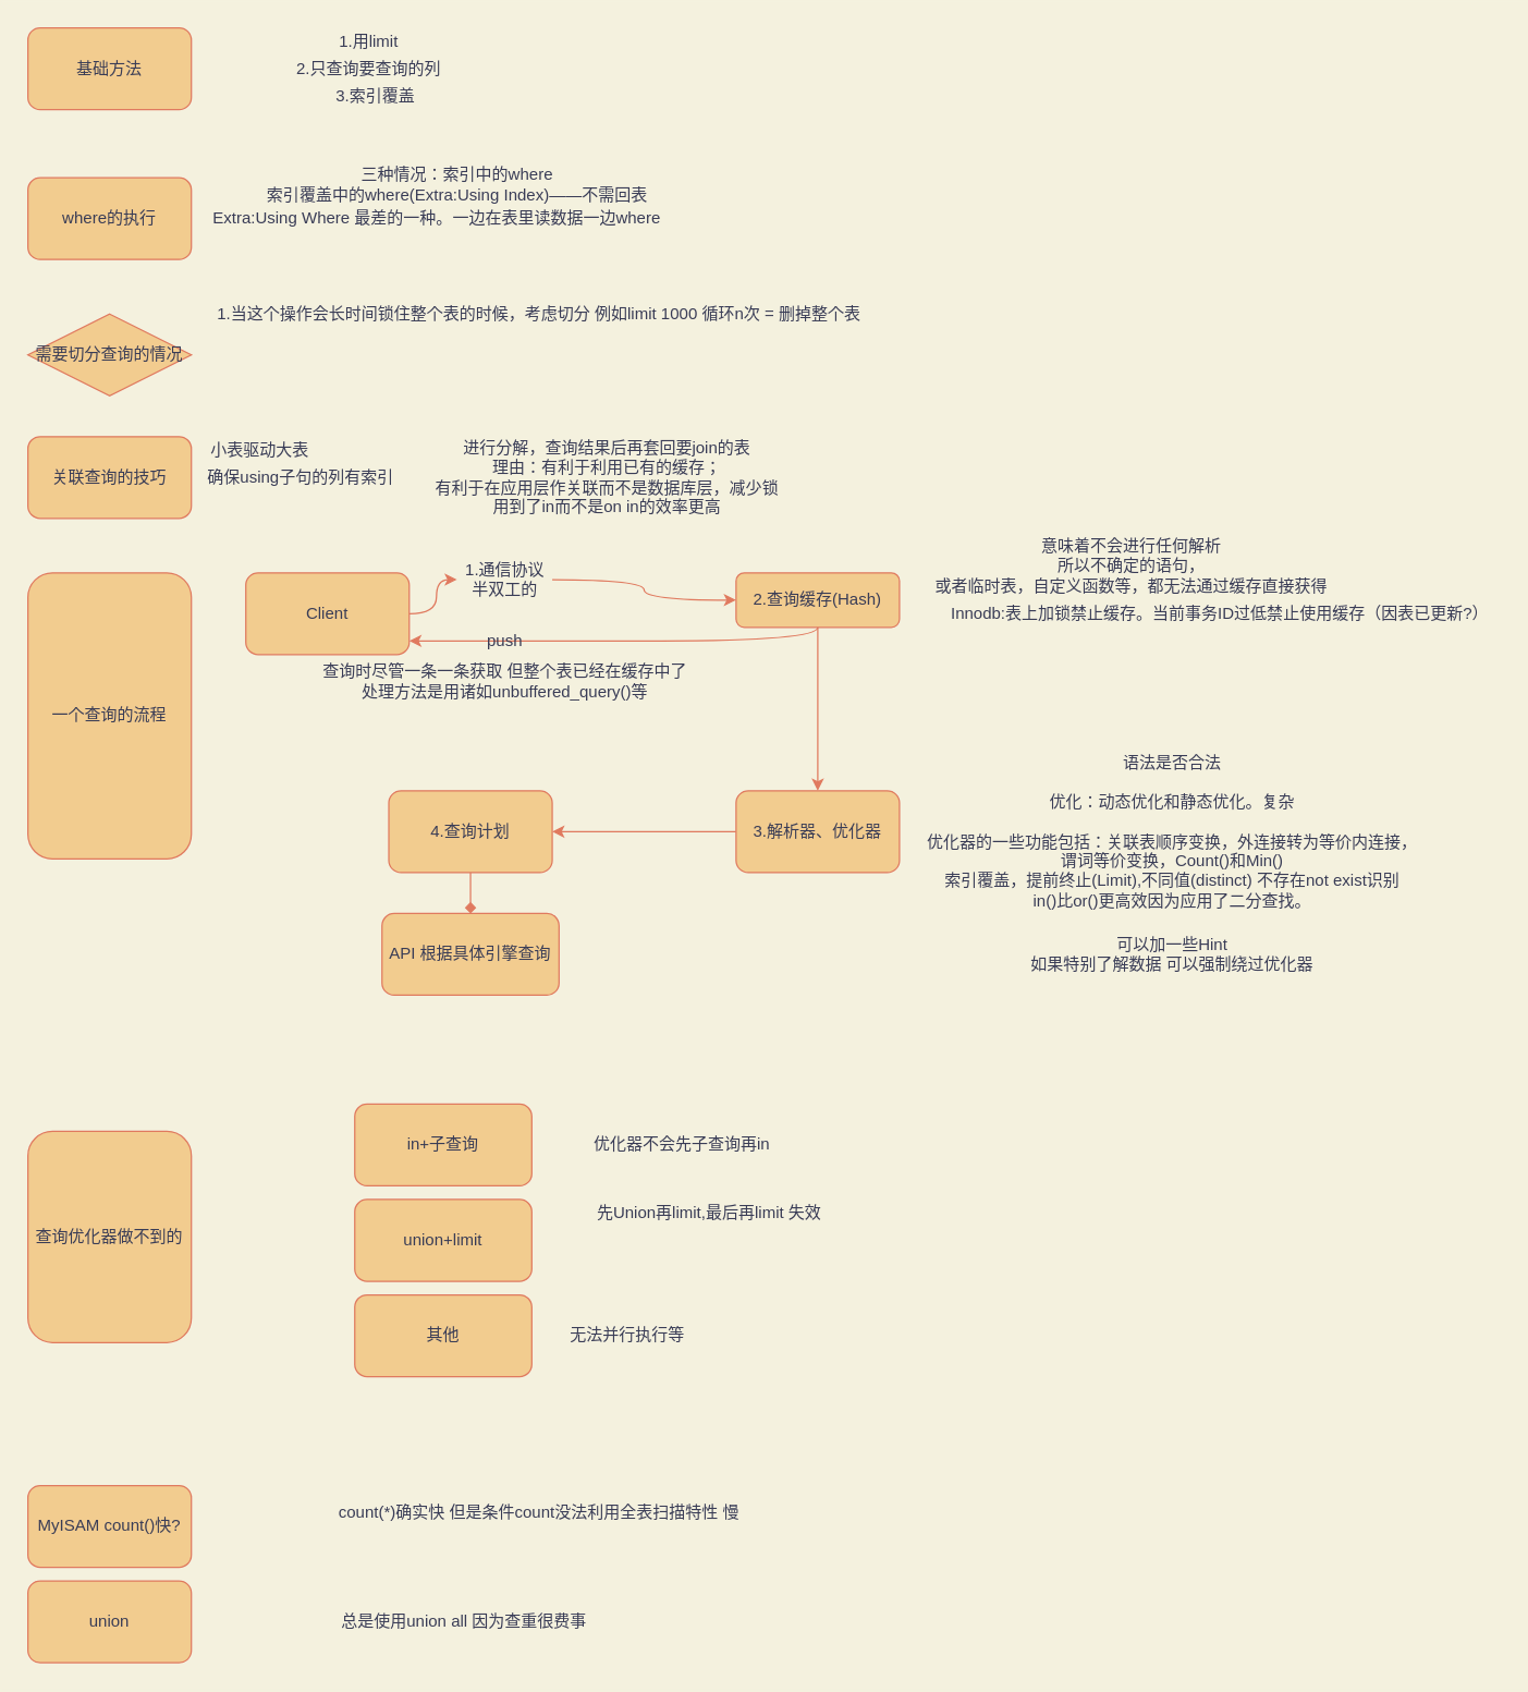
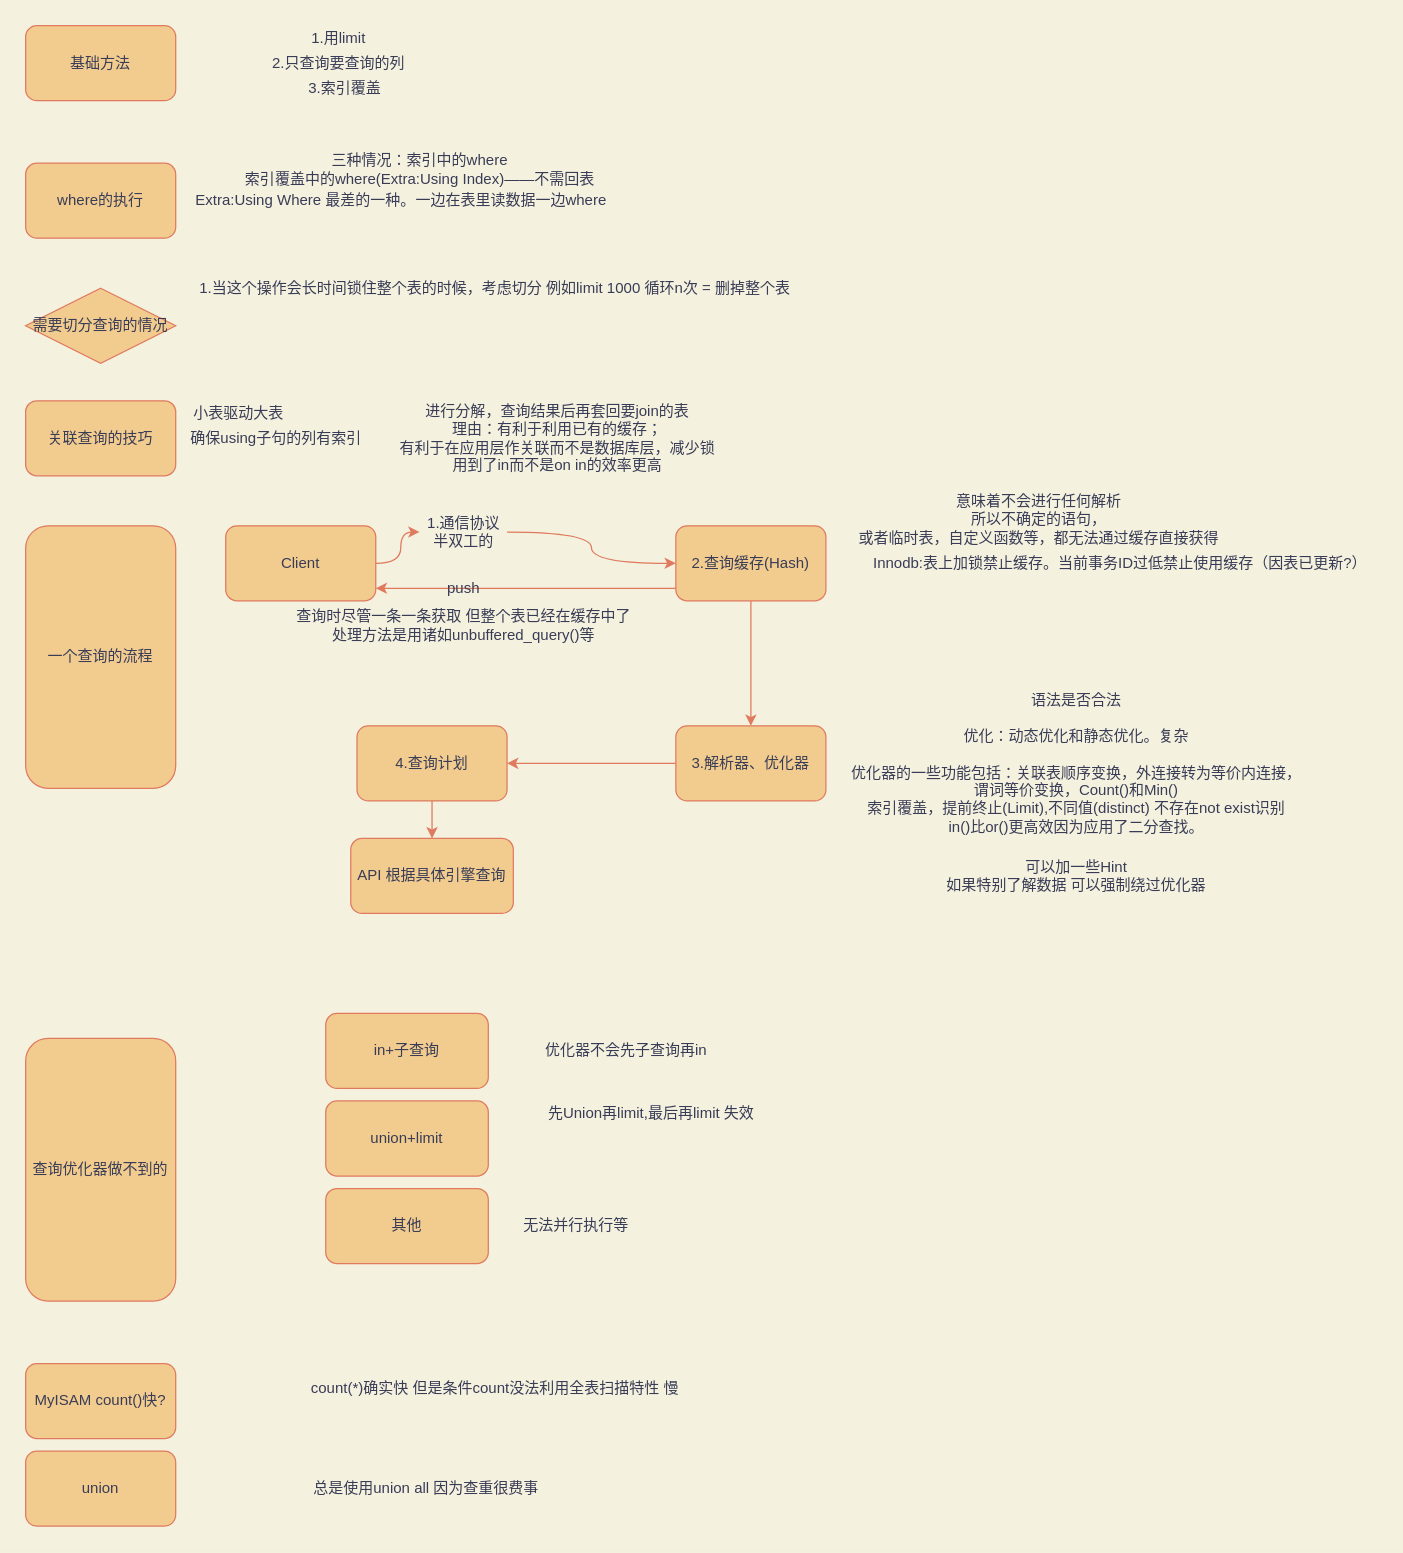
  <mxCell id="0" />
  <mxCell id="1" parent="0" />
  <mxCell id="2" value="基础方法" style="whiteSpace=wrap;html=1;sketch=0;strokeColor=#E07A5F;fillColor=#F2CC8F;fontColor=#393C56;rounded=1;" parent="1" vertex="1"><mxGeometry x="20" y="20" width="120" height="60" as="geometry" /></mxCell>
  <mxCell id="3" value="1.用limit" style="text;html=1;align=center;verticalAlign=middle;resizable=0;points=[];autosize=1;fontColor=#393C56;rounded=1;" parent="1" vertex="1"><mxGeometry x="240" y="20" width="60" height="20" as="geometry" /></mxCell>
  <mxCell id="4" value="2.只查询要查询的列" style="text;html=1;align=center;verticalAlign=middle;resizable=0;points=[];autosize=1;fontColor=#393C56;rounded=1;" parent="1" vertex="1"><mxGeometry x="210" y="40" width="120" height="20" as="geometry" /></mxCell>
  <mxCell id="5" value="3.索引覆盖" style="text;html=1;align=center;verticalAlign=middle;resizable=0;points=[];autosize=1;fontColor=#393C56;rounded=1;" parent="1" vertex="1"><mxGeometry x="240" y="60" width="70" height="20" as="geometry" /></mxCell>
  <mxCell id="6" value="where的执行" style="whiteSpace=wrap;html=1;sketch=0;strokeColor=#E07A5F;fillColor=#F2CC8F;fontColor=#393C56;rounded=1;" parent="1" vertex="1"><mxGeometry x="20" y="130" width="120" height="60" as="geometry" /></mxCell>
  <mxCell id="7" value="三种情况：索引中的where&lt;br&gt;索引覆盖中的where(Extra:Using Index)——不需回表" style="text;html=1;align=center;verticalAlign=middle;resizable=0;points=[];autosize=1;fontColor=#393C56;rounded=1;" parent="1" vertex="1"><mxGeometry x="190" y="120" width="290" height="30" as="geometry" /></mxCell>
  <mxCell id="8" value="Extra:Using Where 最差的一种。一边在表里读数据一边where" style="text;html=1;align=center;verticalAlign=middle;resizable=0;points=[];autosize=1;fontColor=#393C56;rounded=1;" parent="1" vertex="1"><mxGeometry x="150" y="150" width="340" height="20" as="geometry" /></mxCell>
  <mxCell id="9" value="需要切分查询的情况" style="rhombus;whiteSpace=wrap;html=1;sketch=0;strokeColor=#E07A5F;fillColor=#F2CC8F;fontColor=#393C56;" parent="1" vertex="1"><mxGeometry x="20" y="230" width="120" height="60" as="geometry" /></mxCell>
  <mxCell id="10" value="1.当这个操作会长时间锁住整个表的时候，考虑切分 例如limit 1000 循环n次 = 删掉整个表" style="text;html=1;align=center;verticalAlign=middle;resizable=0;points=[];autosize=1;fontColor=#393C56;rounded=1;" parent="1" vertex="1"><mxGeometry x="150" y="220" width="490" height="20" as="geometry" /></mxCell>
  <mxCell id="11" value="关联查询的技巧" style="whiteSpace=wrap;html=1;sketch=0;strokeColor=#E07A5F;fillColor=#F2CC8F;fontColor=#393C56;rounded=1;" parent="1" vertex="1"><mxGeometry x="20" y="320" width="120" height="60" as="geometry" /></mxCell>
  <mxCell id="12" value="小表驱动大表" style="text;html=1;align=center;verticalAlign=middle;resizable=0;points=[];autosize=1;fontColor=#393C56;rounded=1;" parent="1" vertex="1"><mxGeometry x="145" y="320" width="90" height="20" as="geometry" /></mxCell>
  <mxCell id="13" value="进行分解，查询结果后再套回要join的表&lt;br&gt;理由：有利于利用已有的缓存；&lt;br&gt;有利于在应用层作关联而不是数据库层，减少锁&lt;br&gt;用到了in而不是on in的效率更高" style="text;html=1;align=center;verticalAlign=middle;resizable=0;points=[];autosize=1;fontColor=#393C56;rounded=1;" parent="1" vertex="1"><mxGeometry x="310" y="320" width="270" height="60" as="geometry" /></mxCell>
  <mxCell id="14" value="一个查询的流程" style="whiteSpace=wrap;html=1;sketch=0;strokeColor=#E07A5F;fillColor=#F2CC8F;fontColor=#393C56;rounded=1;" parent="1" vertex="1"><mxGeometry x="20" y="420" width="120" height="210" as="geometry" /></mxCell>
  <mxCell id="15" value="" style="edgeStyle=orthogonalEdgeStyle;sketch=0;orthogonalLoop=1;jettySize=auto;html=1;strokeColor=#E07A5F;fillColor=#F2CC8F;fontColor=#393C56;labelBackgroundColor=#F4F1DE;curved=1;" parent="1" source="17" target="19" edge="1"><mxGeometry relative="1" as="geometry" /></mxCell>
  <mxCell id="16" style="edgeStyle=orthogonalEdgeStyle;sketch=0;orthogonalLoop=1;jettySize=auto;html=1;strokeColor=#E07A5F;fillColor=#F2CC8F;fontColor=#393C56;labelBackgroundColor=#F4F1DE;curved=1;" parent="1" source="17" target="24" edge="1"><mxGeometry relative="1" as="geometry"><Array as="points"><mxPoint x="370" y="470" /><mxPoint x="370" y="470" /></Array></mxGeometry></mxCell>
- <mxCell id="17" value="2.查询缓存(Hash)" style="whiteSpace=wrap;html=1;sketch=0;strokeColor=#E07A5F;fillColor=#F2CC8F;fontColor=#393C56;rounded=1;" parent="1" vertex="1"><mxGeometry x="540" y="420" width="120" height="40" as="geometry" /></mxCell>
+ <mxCell id="17" value="2.查询缓存(Hash)" style="whiteSpace=wrap;html=1;sketch=0;strokeColor=#E07A5F;fillColor=#F2CC8F;fontColor=#393C56;rounded=1;" parent="1" vertex="1"><mxGeometry x="540" y="420" width="120" height="60" as="geometry" /></mxCell>
  <mxCell id="18" value="" style="edgeStyle=orthogonalEdgeStyle;sketch=0;orthogonalLoop=1;jettySize=auto;html=1;strokeColor=#E07A5F;fillColor=#F2CC8F;fontColor=#393C56;labelBackgroundColor=#F4F1DE;curved=1;" parent="1" source="19" target="21" edge="1"><mxGeometry relative="1" as="geometry" /></mxCell>
  <mxCell id="19" value="3.解析器、优化器" style="whiteSpace=wrap;html=1;sketch=0;strokeColor=#E07A5F;fillColor=#F2CC8F;fontColor=#393C56;rounded=1;" parent="1" vertex="1"><mxGeometry x="540" y="580" width="120" height="60" as="geometry" /></mxCell>
- <mxCell id="20" value="" style="edgeStyle=orthogonalEdgeStyle;sketch=0;orthogonalLoop=1;jettySize=auto;html=1;strokeColor=#E07A5F;fillColor=#F2CC8F;fontColor=#393C56;labelBackgroundColor=#F4F1DE;curved=1;endArrow=diamond;" parent="1" source="21" target="22" edge="1"><mxGeometry relative="1" as="geometry" /></mxCell>
+ <mxCell id="20" value="" style="edgeStyle=orthogonalEdgeStyle;sketch=0;orthogonalLoop=1;jettySize=auto;html=1;strokeColor=#E07A5F;fillColor=#F2CC8F;fontColor=#393C56;labelBackgroundColor=#F4F1DE;curved=1;" parent="1" source="21" target="22" edge="1"><mxGeometry relative="1" as="geometry" /></mxCell>
  <mxCell id="21" value="4.查询计划" style="whiteSpace=wrap;html=1;sketch=0;strokeColor=#E07A5F;fillColor=#F2CC8F;fontColor=#393C56;rounded=1;" parent="1" vertex="1"><mxGeometry x="285" y="580" width="120" height="60" as="geometry" /></mxCell>
  <mxCell id="22" value="API 根据具体引擎查询" style="whiteSpace=wrap;html=1;sketch=0;strokeColor=#E07A5F;fillColor=#F2CC8F;fontColor=#393C56;rounded=1;" parent="1" vertex="1"><mxGeometry x="280" y="670" width="130" height="60" as="geometry" /></mxCell>
  <mxCell id="23" value="" style="edgeStyle=orthogonalEdgeStyle;sketch=0;orthogonalLoop=1;jettySize=auto;html=1;strokeColor=#E07A5F;fillColor=#F2CC8F;fontColor=#393C56;labelBackgroundColor=#F4F1DE;curved=1;" parent="1" source="25" target="17" edge="1"><mxGeometry relative="1" as="geometry" /></mxCell>
  <mxCell id="24" value="Client" style="whiteSpace=wrap;html=1;sketch=0;strokeColor=#E07A5F;fillColor=#F2CC8F;fontColor=#393C56;rounded=1;" parent="1" vertex="1"><mxGeometry x="180" y="420" width="120" height="60" as="geometry" /></mxCell>
  <mxCell id="25" value="1.通信协议&lt;br&gt;半双工的" style="text;html=1;align=center;verticalAlign=middle;resizable=0;points=[];autosize=1;fontColor=#393C56;rounded=1;" parent="1" vertex="1"><mxGeometry x="335" y="410" width="70" height="30" as="geometry" /></mxCell>
  <mxCell id="26" value="" style="edgeStyle=orthogonalEdgeStyle;sketch=0;orthogonalLoop=1;jettySize=auto;html=1;strokeColor=#E07A5F;fillColor=#F2CC8F;fontColor=#393C56;labelBackgroundColor=#F4F1DE;curved=1;" parent="1" source="24" target="25" edge="1"><mxGeometry relative="1" as="geometry"><mxPoint x="330" y="450" as="sourcePoint" /><mxPoint x="415" y="450" as="targetPoint" /></mxGeometry></mxCell>
  <mxCell id="27" value="查询时尽管一条一条获取 但整个表已经在缓存中了&lt;br&gt;处理方法是用诸如unbuffered_query()等" style="text;html=1;align=center;verticalAlign=middle;resizable=0;points=[];autosize=1;fontColor=#393C56;rounded=1;" parent="1" vertex="1"><mxGeometry x="230" y="485" width="280" height="30" as="geometry" /></mxCell>
  <mxCell id="28" value="push" style="text;html=1;align=center;verticalAlign=middle;resizable=0;points=[];autosize=1;fontColor=#393C56;rounded=1;" parent="1" vertex="1"><mxGeometry x="350" y="460" width="40" height="20" as="geometry" /></mxCell>
  <mxCell id="29" value="意味着不会进行任何解析&lt;br&gt;所以不确定的语句，&lt;br&gt;或者临时表，自定义函数等，都无法通过缓存直接获得" style="text;html=1;align=center;verticalAlign=middle;resizable=0;points=[];autosize=1;fontColor=#393C56;rounded=1;" parent="1" vertex="1"><mxGeometry x="680" y="390" width="300" height="50" as="geometry" /></mxCell>
  <mxCell id="30" value="Innodb:表上加锁禁止缓存。当前事务ID过低禁止使用缓存（因表已更新?）" style="text;html=1;align=center;verticalAlign=middle;resizable=0;points=[];autosize=1;fontColor=#393C56;rounded=1;" parent="1" vertex="1"><mxGeometry x="690" y="440" width="410" height="20" as="geometry" /></mxCell>
  <mxCell id="31" value="语法是否合法&lt;br&gt;&lt;br&gt;优化：动态优化和静态优化。复杂&lt;br&gt;&lt;br&gt;优化器的一些功能包括：关联表顺序变换，外连接转为等价内连接，&lt;br&gt;谓词等价变换，Count()和Min()&lt;br&gt;索引覆盖，提前终止(Limit),不同值(distinct) 不存在not exist识别&lt;br&gt;in()比or()更高效因为应用了二分查找。" style="text;html=1;align=center;verticalAlign=middle;resizable=0;points=[];autosize=1;fontColor=#393C56;rounded=1;" parent="1" vertex="1"><mxGeometry x="670" y="550" width="380" height="120" as="geometry" /></mxCell>
  <mxCell id="32" value="可以加一些Hint&lt;br&gt;如果特别了解数据 可以强制绕过优化器" style="text;html=1;align=center;verticalAlign=middle;resizable=0;points=[];autosize=1;fontColor=#393C56;rounded=1;" parent="1" vertex="1"><mxGeometry x="750" y="685" width="220" height="30" as="geometry" /></mxCell>
- <mxCell id="33" value="查询优化器做不到的" style="whiteSpace=wrap;html=1;sketch=0;strokeColor=#E07A5F;fillColor=#F2CC8F;fontColor=#393C56;rounded=1;" vertex="1" parent="1"><mxGeometry x="20" y="830" width="120" height="155" as="geometry" /></mxCell>
+ <mxCell id="33" value="查询优化器做不到的" style="whiteSpace=wrap;html=1;sketch=0;strokeColor=#E07A5F;fillColor=#F2CC8F;fontColor=#393C56;rounded=1;" vertex="1" parent="1"><mxGeometry x="20" y="830" width="120" height="210" as="geometry" /></mxCell>
  <mxCell id="34" value="in+子查询" style="whiteSpace=wrap;html=1;sketch=0;strokeColor=#E07A5F;fillColor=#F2CC8F;fontColor=#393C56;rounded=1;" vertex="1" parent="1"><mxGeometry x="260" y="810" width="130" height="60" as="geometry" /></mxCell>
  <mxCell id="35" value="优化器不会先子查询再in" style="text;html=1;align=center;verticalAlign=middle;resizable=0;points=[];autosize=1;fontColor=#393C56;" vertex="1" parent="1"><mxGeometry x="430" y="830" width="140" height="20" as="geometry" /></mxCell>
  <mxCell id="36" value="union+limit" style="whiteSpace=wrap;html=1;sketch=0;strokeColor=#E07A5F;fillColor=#F2CC8F;fontColor=#393C56;rounded=1;" vertex="1" parent="1"><mxGeometry x="260" y="880" width="130" height="60" as="geometry" /></mxCell>
  <mxCell id="37" value="先Union再limit,最后再limit 失效" style="text;html=1;align=center;verticalAlign=middle;resizable=0;points=[];autosize=1;fontColor=#393C56;" vertex="1" parent="1"><mxGeometry x="430" y="880" width="180" height="20" as="geometry" /></mxCell>
  <mxCell id="38" value="MyISAM count()快?" style="whiteSpace=wrap;html=1;sketch=0;strokeColor=#E07A5F;fillColor=#F2CC8F;fontColor=#393C56;rounded=1;" vertex="1" parent="1"><mxGeometry x="20" y="1090" width="120" height="60" as="geometry" /></mxCell>
  <mxCell id="39" value="其他" style="whiteSpace=wrap;html=1;sketch=0;strokeColor=#E07A5F;fillColor=#F2CC8F;fontColor=#393C56;rounded=1;" vertex="1" parent="1"><mxGeometry x="260" y="950" width="130" height="60" as="geometry" /></mxCell>
  <mxCell id="40" value="无法并行执行等" style="text;html=1;align=center;verticalAlign=middle;resizable=0;points=[];autosize=1;fontColor=#393C56;" vertex="1" parent="1"><mxGeometry x="410" y="970" width="100" height="20" as="geometry" /></mxCell>
  <mxCell id="41" value="count(*)确实快 但是条件count没法利用全表扫描特性 慢" style="text;html=1;align=center;verticalAlign=middle;resizable=0;points=[];autosize=1;fontColor=#393C56;" vertex="1" parent="1"><mxGeometry x="240" y="1100" width="310" height="20" as="geometry" /></mxCell>
  <mxCell id="42" value="确保using子句的列有索引" style="text;html=1;align=center;verticalAlign=middle;resizable=0;points=[];autosize=1;fontColor=#393C56;" vertex="1" parent="1"><mxGeometry x="145" y="340" width="150" height="20" as="geometry" /></mxCell>
  <mxCell id="43" value="union" style="whiteSpace=wrap;html=1;sketch=0;strokeColor=#E07A5F;fillColor=#F2CC8F;fontColor=#393C56;rounded=1;" vertex="1" parent="1"><mxGeometry x="20" y="1160" width="120" height="60" as="geometry" /></mxCell>
  <mxCell id="44" value="总是使用union all 因为查重很费事" style="text;html=1;align=center;verticalAlign=middle;resizable=0;points=[];autosize=1;fontColor=#393C56;" vertex="1" parent="1"><mxGeometry x="240" y="1180" width="200" height="20" as="geometry" /></mxCell>
